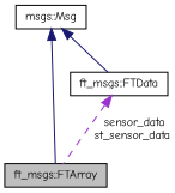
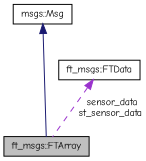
  digraph {
    fontname="Comic Neue"
    node [color=black fillcolor=white fontname="Comic Neue" fontsize=10 shape=record style=filled]
    edge [color=midnightblue dir=back fontname="Comic Neue" fontsize=10 labelfontname=Helvetica labelfontsize=10 style=solid]
    n1 [fillcolor=grey75 fontcolor=black height=0.2 label="ft_msgs::FTArray" width=0.4]
    n2 [height=0.2 label="msgs::Msg" width=0.4]
    n3 [height=0.2 label="ft_msgs::FTData" width=0.4]
    n2 -> n1
-   n2 -> n3
    n3 -> n1 [color=darkorchid3 label=" sensor_data\nst_sensor_data" style=dashed]
  }
